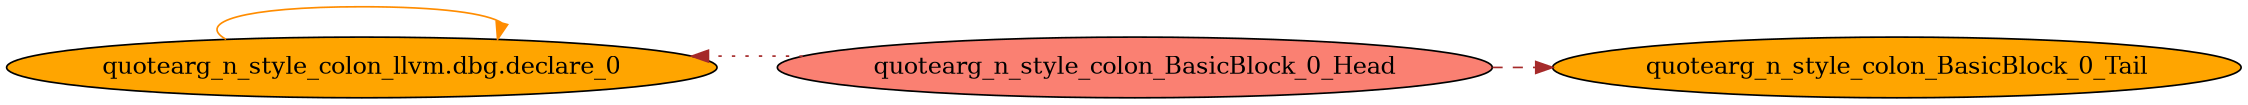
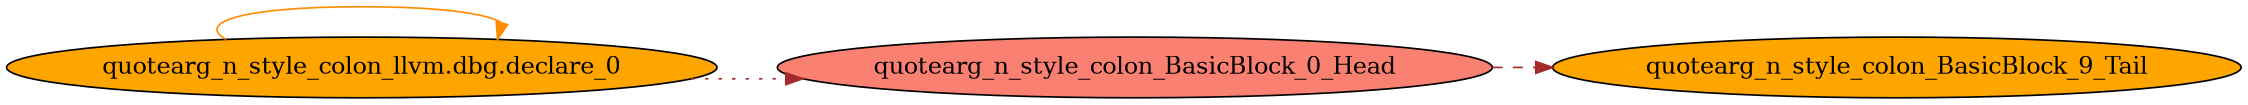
  digraph {
    rankdir=LR
    node [fillcolor=orange style=filled]
    edge [color=brown]
    "quotearg_n_style_colon_llvm.dbg.declare_0"
    quotearg_n_style_colon_BasicBlock_0_Head [fillcolor=salmon]
-   quotearg_n_style_colon_BasicBlock_0_Tail
+   quotearg_n_style_colon_BasicBlock_0_Tail [label=quotearg_n_style_colon_BasicBlock_9_Tail]
    "quotearg_n_style_colon_llvm.dbg.declare_0" -> "quotearg_n_style_colon_llvm.dbg.declare_0" [color=darkorange style=solid]
-   quotearg_n_style_colon_BasicBlock_0_Head -> "quotearg_n_style_colon_llvm.dbg.declare_0" [style=dotted]
+   "quotearg_n_style_colon_llvm.dbg.declare_0" -> quotearg_n_style_colon_BasicBlock_0_Head [style=dotted]
    quotearg_n_style_colon_BasicBlock_0_Head -> quotearg_n_style_colon_BasicBlock_0_Tail [style=dashed]
  }
